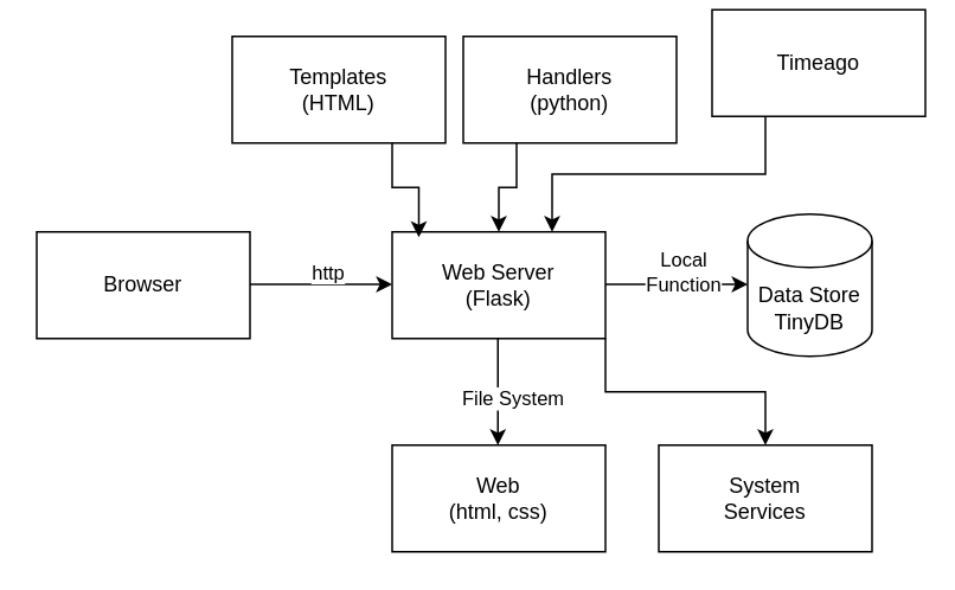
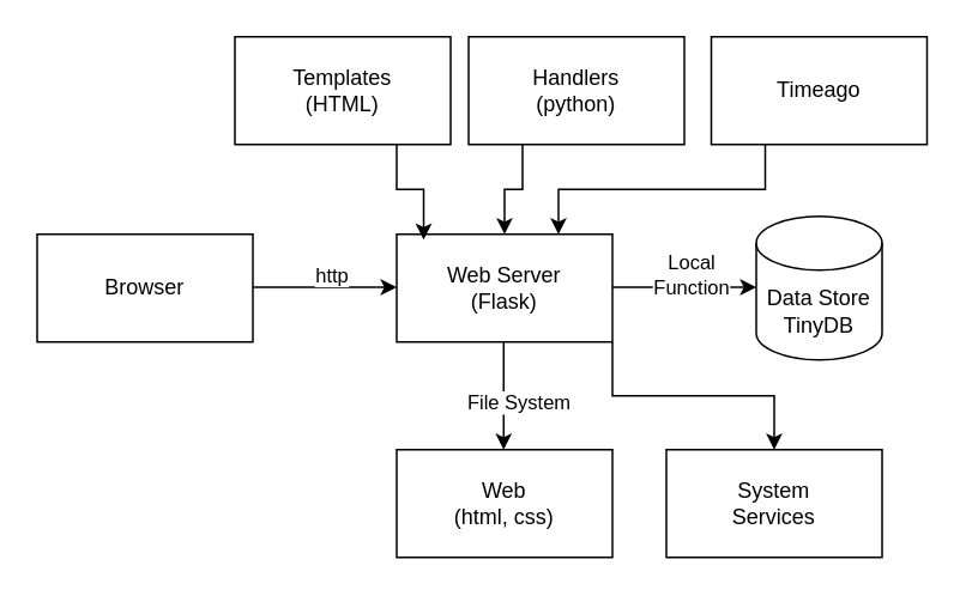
  <mxCell id="0" />
  <mxCell id="1" parent="0" />
  <mxCell id="2" value="Browser" style="rounded=0;whiteSpace=wrap;html=1;" vertex="1" parent="1"><mxGeometry x="20" y="130" width="120" height="60" as="geometry" /></mxCell>
  <mxCell id="3" style="edgeStyle=orthogonalEdgeStyle;rounded=0;orthogonalLoop=1;jettySize=auto;html=1;exitX=1;exitY=1;exitDx=0;exitDy=0;entryX=0.5;entryY=0;entryDx=0;entryDy=0;" edge="1" parent="1" source="4" target="19"><mxGeometry relative="1" as="geometry" /></mxCell>
  <mxCell id="4" value="Web Server&lt;div&gt;(Flask)&lt;/div&gt;" style="rounded=0;whiteSpace=wrap;html=1;" vertex="1" parent="1"><mxGeometry x="220" y="130" width="120" height="60" as="geometry" /></mxCell>
  <mxCell id="5" value="Data Store&lt;div&gt;TinyDB&lt;/div&gt;" style="shape=cylinder3;whiteSpace=wrap;html=1;boundedLbl=1;backgroundOutline=1;size=15;" vertex="1" parent="1"><mxGeometry x="420" y="120" width="70" height="80" as="geometry" /></mxCell>
  <mxCell id="6" value="Web&lt;div&gt;(html, css)&lt;/div&gt;" style="rounded=0;whiteSpace=wrap;html=1;" vertex="1" parent="1"><mxGeometry x="220" y="250" width="120" height="60" as="geometry" /></mxCell>
  <mxCell id="7" value="" style="endArrow=classic;html=1;rounded=0;" edge="1" parent="1"><mxGeometry width="50" height="50" relative="1" as="geometry"><mxPoint x="140" y="159.5" as="sourcePoint" /><mxPoint x="220" y="159.5" as="targetPoint" /></mxGeometry></mxCell>
  <mxCell id="8" value="http" style="edgeLabel;html=1;align=center;verticalAlign=middle;resizable=0;points=[];" vertex="1" connectable="0" parent="7"><mxGeometry x="0.07" y="8" relative="1" as="geometry"><mxPoint y="1" as="offset" /></mxGeometry></mxCell>
  <mxCell id="9" value="" style="endArrow=classic;html=1;rounded=0;" edge="1" parent="1"><mxGeometry width="50" height="50" relative="1" as="geometry"><mxPoint x="340" y="159.5" as="sourcePoint" /><mxPoint x="420" y="159.5" as="targetPoint" /></mxGeometry></mxCell>
  <mxCell id="10" value="Local&lt;div&gt;Function&lt;/div&gt;" style="edgeLabel;html=1;align=center;verticalAlign=middle;resizable=0;points=[];" vertex="1" connectable="0" parent="9"><mxGeometry x="0.07" y="8" relative="1" as="geometry"><mxPoint y="1" as="offset" /></mxGeometry></mxCell>
  <mxCell id="11" value="" style="endArrow=classic;html=1;rounded=0;" edge="1" parent="1"><mxGeometry width="50" height="50" relative="1" as="geometry"><mxPoint x="279.5" y="190" as="sourcePoint" /><mxPoint x="279.5" y="250" as="targetPoint" /></mxGeometry></mxCell>
  <mxCell id="12" value="File System" style="edgeLabel;html=1;align=center;verticalAlign=middle;resizable=0;points=[];" vertex="1" connectable="0" parent="11"><mxGeometry x="0.07" y="8" relative="1" as="geometry"><mxPoint y="1" as="offset" /></mxGeometry></mxCell>
  <mxCell id="13" value="Templates&lt;div&gt;(HTML)&lt;/div&gt;" style="rounded=0;whiteSpace=wrap;html=1;" vertex="1" parent="1"><mxGeometry x="130" y="20" width="120" height="60" as="geometry" /></mxCell>
  <mxCell id="14" style="edgeStyle=orthogonalEdgeStyle;rounded=0;orthogonalLoop=1;jettySize=auto;html=1;exitX=0.75;exitY=1;exitDx=0;exitDy=0;entryX=0.125;entryY=0.05;entryDx=0;entryDy=0;entryPerimeter=0;" edge="1" parent="1" source="13" target="4"><mxGeometry relative="1" as="geometry" /></mxCell>
  <mxCell id="15" style="edgeStyle=orthogonalEdgeStyle;rounded=0;orthogonalLoop=1;jettySize=auto;html=1;exitX=0.25;exitY=1;exitDx=0;exitDy=0;entryX=0.5;entryY=0;entryDx=0;entryDy=0;" edge="1" parent="1" source="16" target="4"><mxGeometry relative="1" as="geometry" /></mxCell>
  <mxCell id="16" value="Handlers&lt;div&gt;(python)&lt;/div&gt;" style="rounded=0;whiteSpace=wrap;html=1;" vertex="1" parent="1"><mxGeometry x="260" y="20" width="120" height="60" as="geometry" /></mxCell>
  <mxCell id="17" style="edgeStyle=orthogonalEdgeStyle;rounded=0;orthogonalLoop=1;jettySize=auto;html=1;exitX=0.25;exitY=1;exitDx=0;exitDy=0;entryX=0.75;entryY=0;entryDx=0;entryDy=0;" edge="1" parent="1" source="18" target="4"><mxGeometry relative="1" as="geometry" /></mxCell>
- <mxCell id="18" value="Timeago" style="rounded=0;whiteSpace=wrap;html=1;" vertex="1" parent="1"><mxGeometry x="400" y="5" width="120" height="60" as="geometry" /></mxCell>
+ <mxCell id="18" value="Timeago" style="rounded=0;whiteSpace=wrap;html=1;" vertex="1" parent="1"><mxGeometry x="395" y="20" width="120" height="60" as="geometry" /></mxCell>
  <mxCell id="19" value="System&lt;div&gt;Services&lt;/div&gt;" style="rounded=0;whiteSpace=wrap;html=1;" vertex="1" parent="1"><mxGeometry x="370" y="250" width="120" height="60" as="geometry" /></mxCell>
